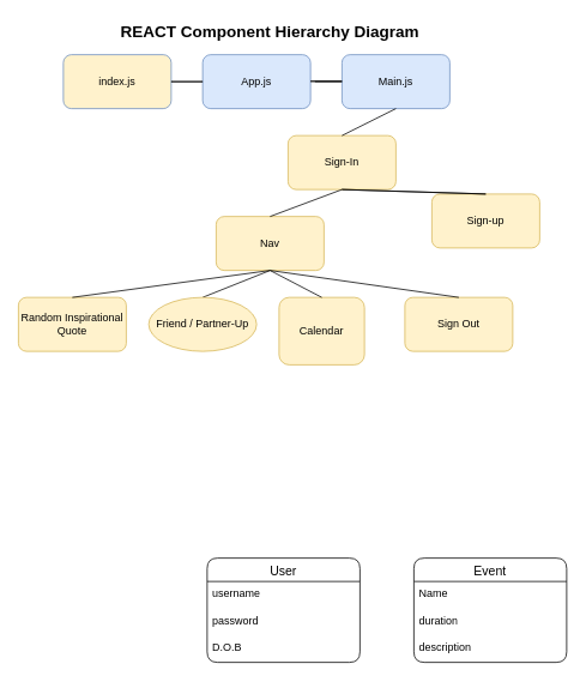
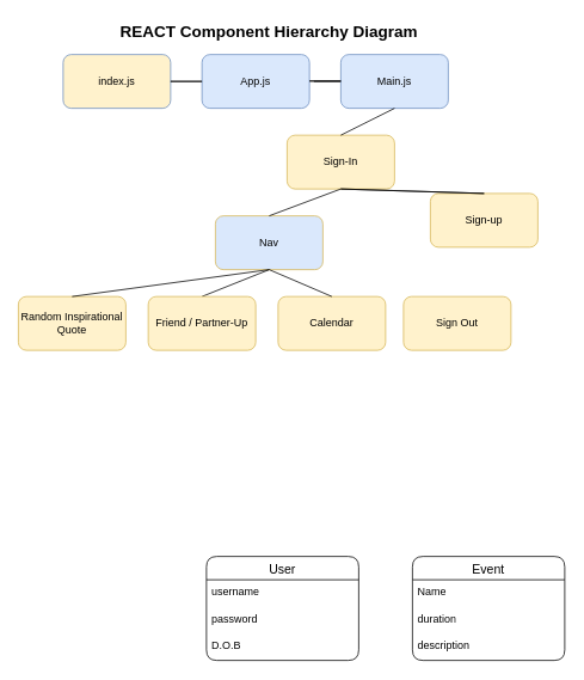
  <mxCell id="0" />
  <mxCell id="1" parent="0" />
  <mxCell id="2" value="index.js" style="rounded=1;whiteSpace=wrap;html=1;fillColor=#fff2cc;strokeColor=#6c8ebf;" vertex="1" parent="1"><mxGeometry x="70" y="60" width="120" height="60" as="geometry" /></mxCell>
  <mxCell id="3" value="Main.js" style="rounded=1;whiteSpace=wrap;html=1;fillColor=#dae8fc;strokeColor=#6c8ebf;" vertex="1" parent="1"><mxGeometry x="380" y="60" width="120" height="60" as="geometry" /></mxCell>
  <mxCell id="4" value="App.js" style="rounded=1;whiteSpace=wrap;html=1;fillColor=#dae8fc;strokeColor=#6c8ebf;" vertex="1" parent="1"><mxGeometry x="225" y="60" width="120" height="60" as="geometry" /></mxCell>
  <mxCell id="5" value="Sign-In" style="rounded=1;whiteSpace=wrap;html=1;fillColor=#fff2cc;strokeColor=#d6b656;" vertex="1" parent="1"><mxGeometry x="320" y="150" width="120" height="60" as="geometry" /></mxCell>
- <mxCell id="6" value="Nav" style="rounded=1;whiteSpace=wrap;html=1;fillColor=#fff2cc;strokeColor=#d6b656;" vertex="1" parent="1"><mxGeometry x="240" y="240" width="120" height="60" as="geometry" /></mxCell>
+ <mxCell id="6" value="Nav" style="rounded=1;whiteSpace=wrap;html=1;fillColor=#dae8fc;strokeColor=#d6b656;" vertex="1" parent="1"><mxGeometry x="240" y="240" width="120" height="60" as="geometry" /></mxCell>
  <mxCell id="7" value="" style="endArrow=none;html=1;rounded=0;exitX=0.5;exitY=0;exitDx=0;exitDy=0;" edge="1" parent="1" source="5"><mxGeometry width="50" height="50" relative="1" as="geometry"><mxPoint x="370" y="300" as="sourcePoint" /><mxPoint x="440" y="120" as="targetPoint" /><Array as="points"><mxPoint x="440" y="120" /></Array></mxGeometry></mxCell>
  <mxCell id="8" value="" style="endArrow=none;html=1;rounded=0;exitX=0.5;exitY=0;exitDx=0;exitDy=0;" edge="1" parent="1" source="6"><mxGeometry width="50" height="50" relative="1" as="geometry"><mxPoint x="330" y="260" as="sourcePoint" /><mxPoint x="380" y="210" as="targetPoint" /></mxGeometry></mxCell>
  <mxCell id="9" value="" style="endArrow=none;html=1;rounded=0;" edge="1" parent="1"><mxGeometry width="50" height="50" relative="1" as="geometry"><mxPoint x="350" y="90" as="sourcePoint" /><mxPoint x="380" y="90" as="targetPoint" /><Array as="points"><mxPoint x="350" y="90" /></Array></mxGeometry></mxCell>
  <mxCell id="10" value="" style="endArrow=none;html=1;rounded=0;entryX=0;entryY=0.5;entryDx=0;entryDy=0;" edge="1" parent="1" target="4"><mxGeometry width="50" height="50" relative="1" as="geometry"><mxPoint x="225" y="90" as="sourcePoint" /><mxPoint x="210" y="80" as="targetPoint" /><Array as="points"><mxPoint x="190" y="90" /></Array></mxGeometry></mxCell>
  <mxCell id="11" value="" style="endArrow=none;html=1;rounded=0;entryX=0;entryY=0.5;entryDx=0;entryDy=0;" edge="1" parent="1"><mxGeometry width="50" height="50" relative="1" as="geometry"><mxPoint x="380" y="89.62" as="sourcePoint" /><mxPoint x="380" y="89.62" as="targetPoint" /><Array as="points"><mxPoint x="345" y="89.62" /></Array></mxGeometry></mxCell>
- <mxCell id="12" value="Calendar" style="rounded=1;whiteSpace=wrap;html=1;fillColor=#fff2cc;strokeColor=#d6b656;" vertex="1" parent="1"><mxGeometry x="310" y="330" width="95" height="75" as="geometry" /></mxCell>
+ <mxCell id="12" value="Calendar" style="rounded=1;whiteSpace=wrap;html=1;fillColor=#fff2cc;strokeColor=#d6b656;" vertex="1" parent="1"><mxGeometry x="310" y="330" width="120" height="60" as="geometry" /></mxCell>
  <mxCell id="13" value="Random Inspirational Quote" style="rounded=1;whiteSpace=wrap;html=1;fillColor=#fff2cc;strokeColor=#d6b656;" vertex="1" parent="1"><mxGeometry x="20" y="330" width="120" height="60" as="geometry" /></mxCell>
  <mxCell id="14" value="Sign Out" style="rounded=1;whiteSpace=wrap;html=1;fillColor=#fff2cc;strokeColor=#d6b656;" vertex="1" parent="1"><mxGeometry x="450" y="330" width="120" height="60" as="geometry" /></mxCell>
  <mxCell id="15" value="" style="endArrow=none;html=1;rounded=0;exitX=0.5;exitY=0;exitDx=0;exitDy=0;" edge="1" parent="1" source="12"><mxGeometry width="50" height="50" relative="1" as="geometry"><mxPoint x="299.62" y="330" as="sourcePoint" /><mxPoint x="300" y="300" as="targetPoint" /></mxGeometry></mxCell>
  <mxCell id="16" value="Sign-up" style="rounded=1;whiteSpace=wrap;html=1;fillColor=#fff2cc;strokeColor=#d6b656;" vertex="1" parent="1"><mxGeometry x="480" y="215" width="120" height="60" as="geometry" /></mxCell>
  <mxCell id="17" value="" style="endArrow=none;html=1;rounded=0;entryX=0.5;entryY=0;entryDx=0;entryDy=0;exitX=0.5;exitY=0;exitDx=0;exitDy=0;" edge="1" parent="1" source="16" target="16"><mxGeometry width="50" height="50" relative="1" as="geometry"><mxPoint x="510" y="210" as="sourcePoint" /><mxPoint x="550" y="179.62" as="targetPoint" /><Array as="points"><mxPoint x="380" y="210" /></Array></mxGeometry></mxCell>
- <mxCell id="18" value="" style="endArrow=none;html=1;rounded=0;exitX=0.5;exitY=0;exitDx=0;exitDy=0;entryX=0.5;entryY=1;entryDx=0;entryDy=0;" edge="1" parent="1" source="14" target="6"><mxGeometry width="50" height="50" relative="1" as="geometry"><mxPoint x="309.62" y="340" as="sourcePoint" /><mxPoint x="310" y="310" as="targetPoint" /></mxGeometry></mxCell>
  <mxCell id="19" value="" style="endArrow=none;html=1;rounded=0;exitX=0.5;exitY=0;exitDx=0;exitDy=0;" edge="1" parent="1" source="13"><mxGeometry width="50" height="50" relative="1" as="geometry"><mxPoint x="440" y="340" as="sourcePoint" /><mxPoint x="300" y="300" as="targetPoint" /></mxGeometry></mxCell>
  <mxCell id="20" value="" style="endArrow=none;html=1;rounded=0;exitX=0.5;exitY=0;exitDx=0;exitDy=0;" edge="1" parent="1" source="21"><mxGeometry width="50" height="50" relative="1" as="geometry"><mxPoint x="10" y="330" as="sourcePoint" /><mxPoint x="300" y="300" as="targetPoint" /></mxGeometry></mxCell>
- <mxCell id="21" value="Friend / Partner-Up" style="ellipse;whiteSpace=wrap;html=1;fillColor=#fff2cc;strokeColor=#d6b656;" vertex="1" parent="1"><mxGeometry x="165" y="330" width="120" height="60" as="geometry" /></mxCell>
+ <mxCell id="21" value="Friend / Partner-Up" style="rounded=1;whiteSpace=wrap;html=1;fillColor=#fff2cc;strokeColor=#d6b656;" vertex="1" parent="1"><mxGeometry x="165" y="330" width="120" height="60" as="geometry" /></mxCell>
  <mxCell id="22" value="&lt;b&gt;&lt;font style=&quot;font-size: 18px;&quot;&gt;REACT Component Hierarchy Diagram&lt;/font&gt;&lt;/b&gt;" style="text;strokeColor=none;align=center;fillColor=none;html=1;verticalAlign=middle;whiteSpace=wrap;rounded=0;" vertex="1" parent="1"><mxGeometry x="120" y="20" width="360" height="30" as="geometry" /></mxCell>
  <mxCell id="23" value="User" style="swimlane;fontStyle=0;childLayout=stackLayout;horizontal=1;startSize=26;horizontalStack=0;resizeParent=1;resizeParentMax=0;resizeLast=0;collapsible=1;marginBottom=0;align=center;fontSize=14;rounded=1;shadow=0;glass=0;swimlaneLine=1;" vertex="1" parent="1"><mxGeometry x="230" y="620" width="170" height="116" as="geometry"><mxRectangle x="320" y="710" width="70" height="30" as="alternateBounds" /></mxGeometry></mxCell>
  <mxCell id="24" value="username" style="text;strokeColor=none;fillColor=none;spacingLeft=4;spacingRight=4;overflow=hidden;rotatable=0;points=[[0,0.5],[1,0.5]];portConstraint=eastwest;fontSize=12;whiteSpace=wrap;html=1;" vertex="1" parent="23"><mxGeometry y="26" width="170" height="30" as="geometry" /></mxCell>
  <mxCell id="25" value="password" style="text;strokeColor=none;fillColor=none;spacingLeft=4;spacingRight=4;overflow=hidden;rotatable=0;points=[[0,0.5],[1,0.5]];portConstraint=eastwest;fontSize=12;whiteSpace=wrap;html=1;" vertex="1" parent="23"><mxGeometry y="56" width="170" height="30" as="geometry" /></mxCell>
  <mxCell id="26" value="&lt;span style=&quot;background-color: initial;&quot;&gt;D.O.B&lt;/span&gt;" style="text;strokeColor=none;fillColor=none;spacingLeft=4;spacingRight=4;overflow=hidden;rotatable=0;points=[[0,0.5],[1,0.5]];portConstraint=eastwest;fontSize=12;whiteSpace=wrap;html=1;" vertex="1" parent="23"><mxGeometry y="86" width="170" height="30" as="geometry" /></mxCell>
  <mxCell id="27" value="Event" style="swimlane;fontStyle=0;childLayout=stackLayout;horizontal=1;startSize=26;horizontalStack=0;resizeParent=1;resizeParentMax=0;resizeLast=0;collapsible=1;marginBottom=0;align=center;fontSize=14;rounded=1;shadow=0;glass=0;swimlaneLine=1;" vertex="1" parent="1"><mxGeometry x="460" y="620" width="170" height="116" as="geometry"><mxRectangle x="320" y="710" width="70" height="30" as="alternateBounds" /></mxGeometry></mxCell>
  <mxCell id="28" value="Name" style="text;strokeColor=none;fillColor=none;spacingLeft=4;spacingRight=4;overflow=hidden;rotatable=0;points=[[0,0.5],[1,0.5]];portConstraint=eastwest;fontSize=12;whiteSpace=wrap;html=1;" vertex="1" parent="27"><mxGeometry y="26" width="170" height="30" as="geometry" /></mxCell>
  <mxCell id="29" value="duration" style="text;strokeColor=none;fillColor=none;spacingLeft=4;spacingRight=4;overflow=hidden;rotatable=0;points=[[0,0.5],[1,0.5]];portConstraint=eastwest;fontSize=12;whiteSpace=wrap;html=1;" vertex="1" parent="27"><mxGeometry y="56" width="170" height="30" as="geometry" /></mxCell>
  <mxCell id="30" value="description" style="text;strokeColor=none;fillColor=none;spacingLeft=4;spacingRight=4;overflow=hidden;rotatable=0;points=[[0,0.5],[1,0.5]];portConstraint=eastwest;fontSize=12;whiteSpace=wrap;html=1;" vertex="1" parent="27"><mxGeometry y="86" width="170" height="30" as="geometry" /></mxCell>
